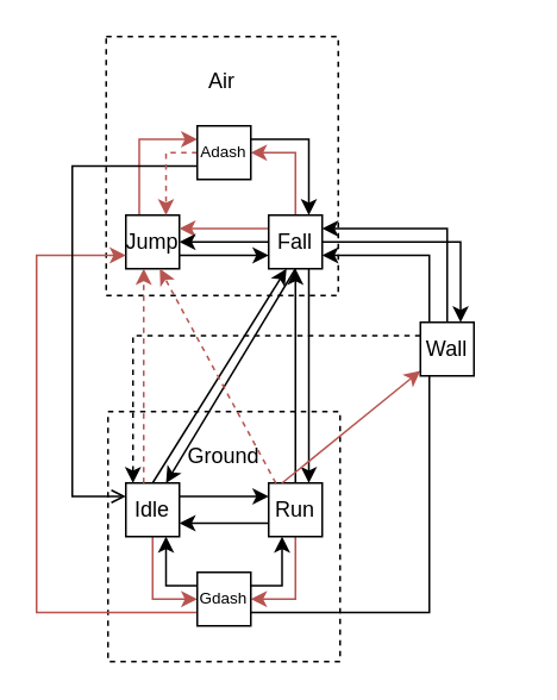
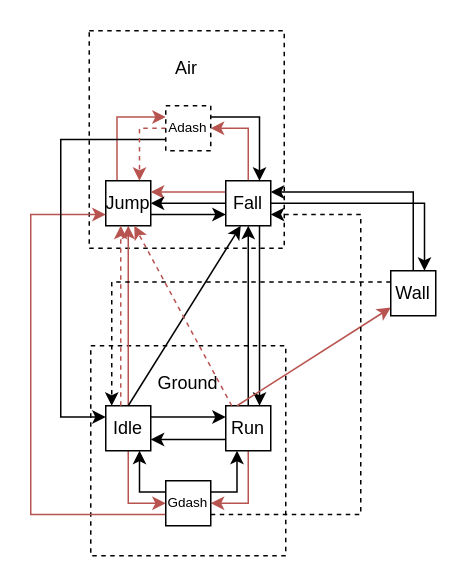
  <mxCell id="0" />
  <mxCell id="1" parent="0" />
  <mxCell id="2" value="" style="rounded=0;whiteSpace=wrap;html=1;glass=0;dashed=1;" vertex="1" parent="1"><mxGeometry x="59" y="20" width="130" height="145" as="geometry" /></mxCell>
  <mxCell id="3" value="" style="rounded=0;whiteSpace=wrap;html=1;dashed=1;" vertex="1" parent="1"><mxGeometry x="60" y="230" width="130" height="140" as="geometry" /></mxCell>
  <mxCell id="4" style="edgeStyle=orthogonalEdgeStyle;rounded=0;orthogonalLoop=1;jettySize=auto;html=1;exitX=1;exitY=0.25;exitDx=0;exitDy=0;entryX=0;entryY=0.25;entryDx=0;entryDy=0;" parent="1" source="7" target="9" edge="1"><mxGeometry relative="1" as="geometry" /></mxCell>
+ <mxCell id="5" style="edgeStyle=orthogonalEdgeStyle;rounded=0;orthogonalLoop=1;jettySize=auto;html=1;exitX=0.5;exitY=0;exitDx=0;exitDy=0;entryX=0.5;entryY=1;entryDx=0;entryDy=0;fillColor=#f8cecc;strokeColor=#b85450;" edge="1" parent="1" source="7" target="15"><mxGeometry relative="1" as="geometry" /></mxCell>
  <mxCell id="6" style="edgeStyle=orthogonalEdgeStyle;rounded=0;orthogonalLoop=1;jettySize=auto;html=1;exitX=0.5;exitY=1;exitDx=0;exitDy=0;entryX=0;entryY=0.5;entryDx=0;entryDy=0;fillColor=#f8cecc;strokeColor=#b85450;" edge="1" parent="1" source="7" target="30"><mxGeometry relative="1" as="geometry" /></mxCell>
  <mxCell id="7" value="Idle" style="whiteSpace=wrap;html=1;aspect=fixed;" parent="1" vertex="1"><mxGeometry x="70" y="270" width="30" height="30" as="geometry" /></mxCell>
  <mxCell id="8" style="edgeStyle=orthogonalEdgeStyle;rounded=0;orthogonalLoop=1;jettySize=auto;html=1;exitX=0.5;exitY=1;exitDx=0;exitDy=0;entryX=1;entryY=0.5;entryDx=0;entryDy=0;fillColor=#f8cecc;strokeColor=#b85450;" edge="1" parent="1" source="9" target="30"><mxGeometry relative="1" as="geometry" /></mxCell>
  <mxCell id="9" value="Run" style="whiteSpace=wrap;html=1;aspect=fixed;" parent="1" vertex="1"><mxGeometry x="150" y="270" width="30" height="30" as="geometry" /></mxCell>
  <mxCell id="10" value="" style="edgeStyle=orthogonalEdgeStyle;rounded=0;orthogonalLoop=1;jettySize=auto;html=1;exitX=0;exitY=0.75;exitDx=0;exitDy=0;entryX=1;entryY=0.75;entryDx=0;entryDy=0;" edge="1" parent="1" source="9" target="7"><mxGeometry relative="1" as="geometry"><mxPoint x="150" y="293" as="sourcePoint" /><mxPoint x="100" y="293" as="targetPoint" /></mxGeometry></mxCell>
  <mxCell id="11" value="Ground" style="text;html=1;strokeColor=none;fillColor=none;align=center;verticalAlign=middle;whiteSpace=wrap;rounded=0;" vertex="1" parent="1"><mxGeometry x="95" y="240" width="60" height="30" as="geometry" /></mxCell>
  <mxCell id="12" value="Air" style="text;html=1;strokeColor=none;fillColor=none;align=center;verticalAlign=middle;whiteSpace=wrap;rounded=0;" vertex="1" parent="1"><mxGeometry x="94" y="30" width="60" height="30" as="geometry" /></mxCell>
  <mxCell id="13" style="edgeStyle=orthogonalEdgeStyle;rounded=0;orthogonalLoop=1;jettySize=auto;html=1;exitX=1;exitY=0.75;exitDx=0;exitDy=0;entryX=0;entryY=0.75;entryDx=0;entryDy=0;" edge="1" parent="1" source="15" target="21"><mxGeometry relative="1" as="geometry" /></mxCell>
  <mxCell id="14" style="edgeStyle=orthogonalEdgeStyle;rounded=0;orthogonalLoop=1;jettySize=auto;html=1;exitX=0.25;exitY=0;exitDx=0;exitDy=0;entryX=0;entryY=0.25;entryDx=0;entryDy=0;fillColor=#f8cecc;strokeColor=#b85450;" edge="1" parent="1" source="15" target="34"><mxGeometry relative="1" as="geometry" /></mxCell>
  <mxCell id="15" value="Jump" style="whiteSpace=wrap;html=1;aspect=fixed;" vertex="1" parent="1"><mxGeometry x="70" y="120" width="30" height="30" as="geometry" /></mxCell>
  <mxCell id="16" style="edgeStyle=orthogonalEdgeStyle;rounded=0;orthogonalLoop=1;jettySize=auto;html=1;exitX=0;exitY=0.25;exitDx=0;exitDy=0;entryX=1;entryY=0.25;entryDx=0;entryDy=0;fillColor=#f8cecc;strokeColor=#b85450;" edge="1" parent="1" source="21" target="15"><mxGeometry relative="1" as="geometry" /></mxCell>
  <mxCell id="17" style="edgeStyle=orthogonalEdgeStyle;rounded=0;orthogonalLoop=1;jettySize=auto;html=1;exitX=0.75;exitY=1;exitDx=0;exitDy=0;entryX=0.75;entryY=0;entryDx=0;entryDy=0;" edge="1" parent="1" source="21" target="9"><mxGeometry relative="1" as="geometry" /></mxCell>
  <mxCell id="18" style="edgeStyle=orthogonalEdgeStyle;rounded=0;orthogonalLoop=1;jettySize=auto;html=1;exitX=0.5;exitY=0;exitDx=0;exitDy=0;entryX=1;entryY=0.5;entryDx=0;entryDy=0;fillColor=#f8cecc;strokeColor=#b85450;" edge="1" parent="1" source="21" target="34"><mxGeometry relative="1" as="geometry" /></mxCell>
  <mxCell id="19" style="edgeStyle=orthogonalEdgeStyle;rounded=0;orthogonalLoop=1;jettySize=auto;html=1;exitX=1;exitY=0.5;exitDx=0;exitDy=0;entryX=0.75;entryY=0;entryDx=0;entryDy=0;" edge="1" parent="1" source="21" target="37"><mxGeometry relative="1" as="geometry" /></mxCell>
  <mxCell id="20" style="edgeStyle=orthogonalEdgeStyle;rounded=0;orthogonalLoop=1;jettySize=auto;html=1;exitX=0;exitY=0.5;exitDx=0;exitDy=0;entryX=1;entryY=0.5;entryDx=0;entryDy=0;" edge="1" parent="1" source="21" target="15"><mxGeometry relative="1" as="geometry" /></mxCell>
  <mxCell id="21" value="Fall" style="whiteSpace=wrap;html=1;aspect=fixed;" vertex="1" parent="1"><mxGeometry x="150" y="120" width="30" height="30" as="geometry" /></mxCell>
  <mxCell id="22" value="" style="endArrow=classic;html=1;rounded=0;exitX=0.5;exitY=0;exitDx=0;exitDy=0;" edge="1" parent="1" source="7"><mxGeometry width="50" height="50" relative="1" as="geometry"><mxPoint x="110" y="200" as="sourcePoint" /><mxPoint x="160" y="150" as="targetPoint" /></mxGeometry></mxCell>
- <mxCell id="23" value="" style="endArrow=classic;html=1;rounded=0;exitX=0.5;exitY=1;exitDx=0;exitDy=0;entryX=0.75;entryY=0;entryDx=0;entryDy=0;" edge="1" parent="1" source="21" target="7"><mxGeometry width="50" height="50" relative="1" as="geometry"><mxPoint x="130" y="210" as="sourcePoint" /><mxPoint x="180" y="160" as="targetPoint" /></mxGeometry></mxCell>
  <mxCell id="24" value="" style="endArrow=classic;html=1;rounded=0;exitX=0.5;exitY=0;exitDx=0;exitDy=0;entryX=0.5;entryY=1;entryDx=0;entryDy=0;" edge="1" parent="1" source="9" target="21"><mxGeometry width="50" height="50" relative="1" as="geometry"><mxPoint x="130" y="210" as="sourcePoint" /><mxPoint x="180" y="160" as="targetPoint" /></mxGeometry></mxCell>
  <mxCell id="25" value="" style="endArrow=classic;html=1;rounded=0;exitX=0.25;exitY=0;exitDx=0;exitDy=0;fillColor=#f8cecc;strokeColor=#b85450;" edge="1" parent="1" source="9" target="37"><mxGeometry width="50" height="50" relative="1" as="geometry"><mxPoint x="130" y="210" as="sourcePoint" /><mxPoint x="180" y="160" as="targetPoint" /></mxGeometry></mxCell>
  <mxCell id="26" style="edgeStyle=orthogonalEdgeStyle;rounded=0;orthogonalLoop=1;jettySize=auto;html=1;exitX=0;exitY=0.25;exitDx=0;exitDy=0;entryX=0.75;entryY=1;entryDx=0;entryDy=0;" edge="1" parent="1" source="30" target="7"><mxGeometry relative="1" as="geometry" /></mxCell>
  <mxCell id="27" style="edgeStyle=orthogonalEdgeStyle;rounded=0;orthogonalLoop=1;jettySize=auto;html=1;exitX=1;exitY=0.25;exitDx=0;exitDy=0;entryX=0.25;entryY=1;entryDx=0;entryDy=0;" edge="1" parent="1" source="30" target="9"><mxGeometry relative="1" as="geometry" /></mxCell>
  <mxCell id="28" style="edgeStyle=orthogonalEdgeStyle;rounded=0;orthogonalLoop=1;jettySize=auto;html=1;exitX=0;exitY=0.75;exitDx=0;exitDy=0;entryX=0;entryY=0.75;entryDx=0;entryDy=0;fillColor=#f8cecc;strokeColor=#b85450;" edge="1" parent="1" source="30" target="15"><mxGeometry relative="1" as="geometry"><Array as="points"><mxPoint x="20" y="343" /><mxPoint x="20" y="143" /></Array></mxGeometry></mxCell>
- <mxCell id="29" style="edgeStyle=orthogonalEdgeStyle;rounded=0;orthogonalLoop=1;jettySize=auto;html=1;exitX=1;exitY=0.75;exitDx=0;exitDy=0;entryX=1;entryY=0.75;entryDx=0;entryDy=0;" edge="1" parent="1" source="30" target="21"><mxGeometry relative="1" as="geometry"><Array as="points"><mxPoint x="240" y="343" /><mxPoint x="240" y="143" /></Array></mxGeometry></mxCell>
+ <mxCell id="29" style="edgeStyle=orthogonalEdgeStyle;rounded=0;orthogonalLoop=1;jettySize=auto;html=1;exitX=1;exitY=0.75;exitDx=0;exitDy=0;entryX=1;entryY=0.75;entryDx=0;entryDy=0;dashed=1;" edge="1" parent="1" source="30" target="21"><mxGeometry relative="1" as="geometry"><Array as="points"><mxPoint x="240" y="343" /><mxPoint x="240" y="143" /></Array></mxGeometry></mxCell>
  <mxCell id="30" value="Gdash" style="whiteSpace=wrap;html=1;aspect=fixed;verticalAlign=middle;fontSize=9;" vertex="1" parent="1"><mxGeometry x="110" y="320" width="30" height="30" as="geometry" /></mxCell>
  <mxCell id="31" style="edgeStyle=orthogonalEdgeStyle;rounded=0;orthogonalLoop=1;jettySize=auto;html=1;exitX=1;exitY=0.25;exitDx=0;exitDy=0;entryX=0.75;entryY=0;entryDx=0;entryDy=0;" edge="1" parent="1" source="34" target="21"><mxGeometry relative="1" as="geometry" /></mxCell>
- <mxCell id="32" style="edgeStyle=orthogonalEdgeStyle;rounded=0;orthogonalLoop=1;jettySize=auto;html=1;exitX=0;exitY=0.75;exitDx=0;exitDy=0;entryX=0;entryY=0.25;entryDx=0;entryDy=0;endArrow=open;" edge="1" parent="1" source="34" target="7"><mxGeometry relative="1" as="geometry"><Array as="points"><mxPoint x="40" y="93" /><mxPoint x="40" y="278" /></Array></mxGeometry></mxCell>
+ <mxCell id="32" style="edgeStyle=orthogonalEdgeStyle;rounded=0;orthogonalLoop=1;jettySize=auto;html=1;exitX=0;exitY=0.75;exitDx=0;exitDy=0;entryX=0;entryY=0.25;entryDx=0;entryDy=0;" edge="1" parent="1" source="34" target="7"><mxGeometry relative="1" as="geometry"><Array as="points"><mxPoint x="40" y="93" /><mxPoint x="40" y="278" /></Array></mxGeometry></mxCell>
  <mxCell id="33" style="edgeStyle=orthogonalEdgeStyle;rounded=0;orthogonalLoop=1;jettySize=auto;html=1;exitX=0;exitY=0.5;exitDx=0;exitDy=0;entryX=0.75;entryY=0;entryDx=0;entryDy=0;fillColor=#f8cecc;strokeColor=#b85450;dashed=1;" edge="1" parent="1" source="34" target="15"><mxGeometry relative="1" as="geometry" /></mxCell>
- <mxCell id="34" value="Adash" style="whiteSpace=wrap;html=1;aspect=fixed;verticalAlign=middle;fontSize=9;" vertex="1" parent="1"><mxGeometry x="110" y="70" width="30" height="30" as="geometry" /></mxCell>
+ <mxCell id="34" value="Adash" style="whiteSpace=wrap;html=1;aspect=fixed;verticalAlign=middle;fontSize=9;dashed=1;" vertex="1" parent="1"><mxGeometry x="110" y="70" width="30" height="30" as="geometry" /></mxCell>
  <mxCell id="35" style="edgeStyle=orthogonalEdgeStyle;rounded=0;orthogonalLoop=1;jettySize=auto;html=1;exitX=0.5;exitY=0;exitDx=0;exitDy=0;entryX=1;entryY=0.25;entryDx=0;entryDy=0;" edge="1" parent="1" source="37" target="21"><mxGeometry relative="1" as="geometry" /></mxCell>
  <mxCell id="36" style="edgeStyle=orthogonalEdgeStyle;rounded=0;orthogonalLoop=1;jettySize=auto;html=1;exitX=0;exitY=0.25;exitDx=0;exitDy=0;entryX=0.133;entryY=0;entryDx=0;entryDy=0;entryPerimeter=0;dashed=1;" edge="1" parent="1" source="37" target="7"><mxGeometry relative="1" as="geometry" /></mxCell>
- <mxCell id="37" value="Wall" style="whiteSpace=wrap;html=1;aspect=fixed;" vertex="1" parent="1"><mxGeometry x="235" y="180" width="30" height="30" as="geometry" /></mxCell>
+ <mxCell id="37" value="Wall" style="whiteSpace=wrap;html=1;aspect=fixed;" vertex="1" parent="1"><mxGeometry x="260" y="180" width="30" height="30" as="geometry" /></mxCell>
  <mxCell id="38" style="edgeStyle=orthogonalEdgeStyle;rounded=0;orthogonalLoop=1;jettySize=auto;html=1;exitX=0.5;exitY=0;exitDx=0;exitDy=0;entryX=0.5;entryY=1;entryDx=0;entryDy=0;fillColor=#f8cecc;strokeColor=#b85450;dashed=1;" edge="1" parent="1"><mxGeometry relative="1" as="geometry"><mxPoint x="80" y="270" as="sourcePoint" /><mxPoint x="80" y="150" as="targetPoint" /></mxGeometry></mxCell>
  <mxCell id="39" value="" style="endArrow=classic;html=1;rounded=0;entryX=0.75;entryY=1;entryDx=0;entryDy=0;exitX=0.25;exitY=0;exitDx=0;exitDy=0;fillColor=#f8cecc;strokeColor=#b85450;dashed=1;" edge="1" parent="1"><mxGeometry width="50" height="50" relative="1" as="geometry"><mxPoint x="154" y="270" as="sourcePoint" /><mxPoint x="89" y="150" as="targetPoint" /></mxGeometry></mxCell>
